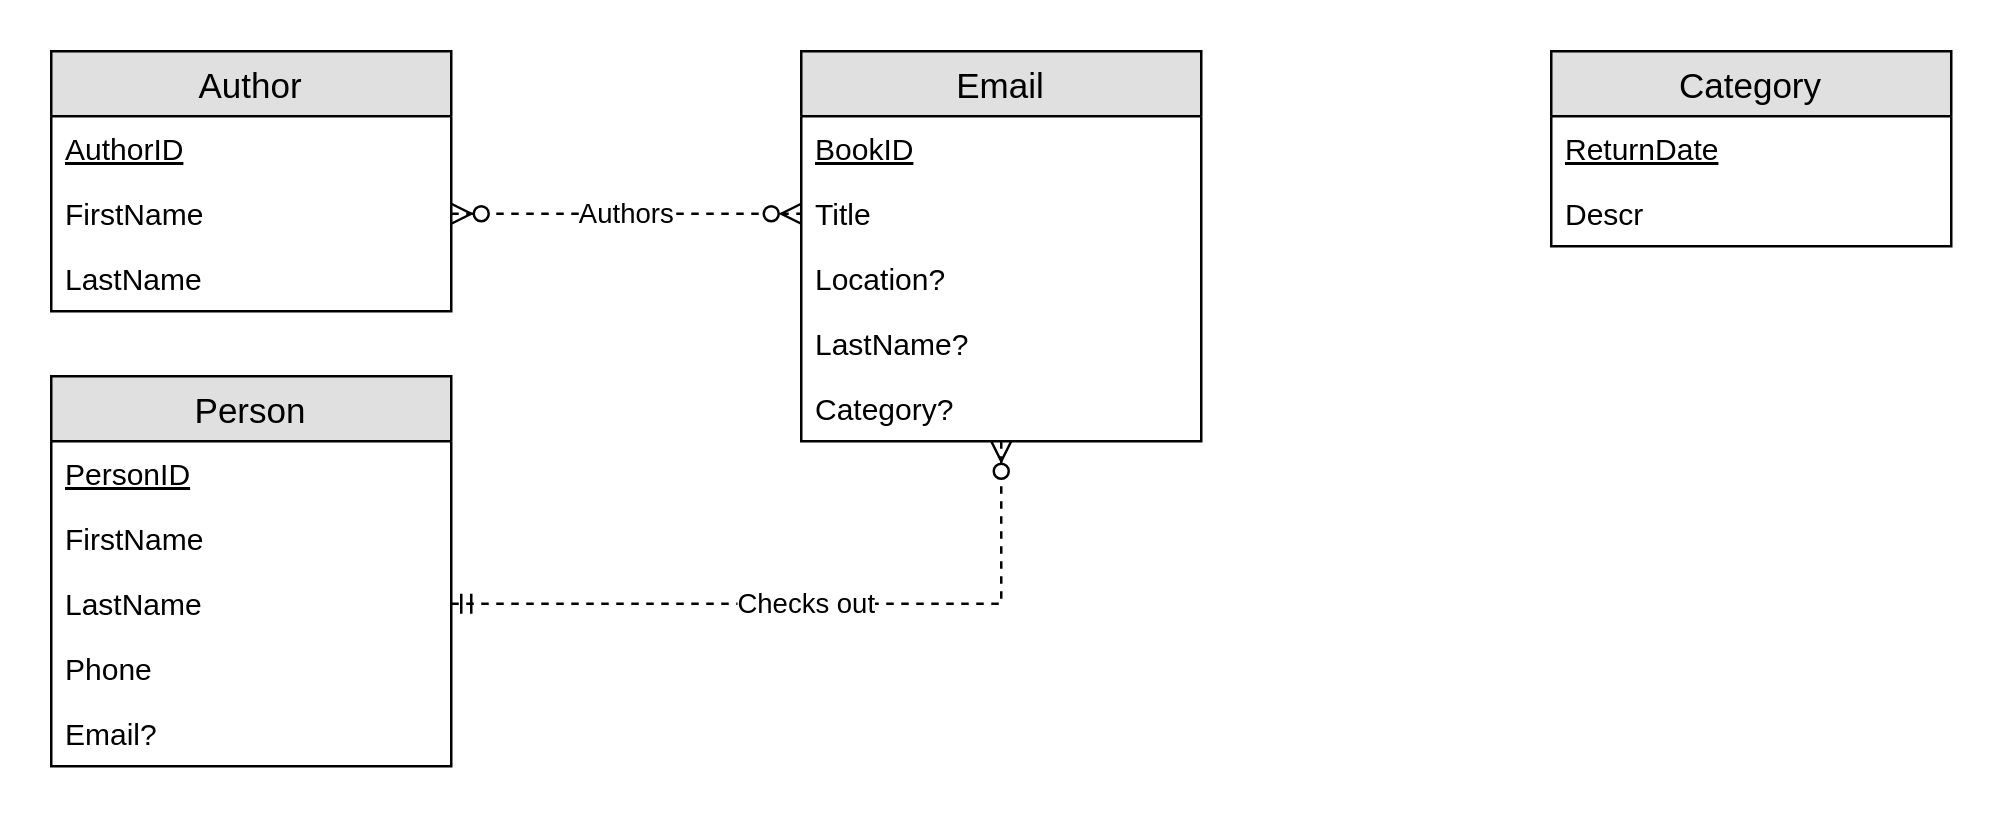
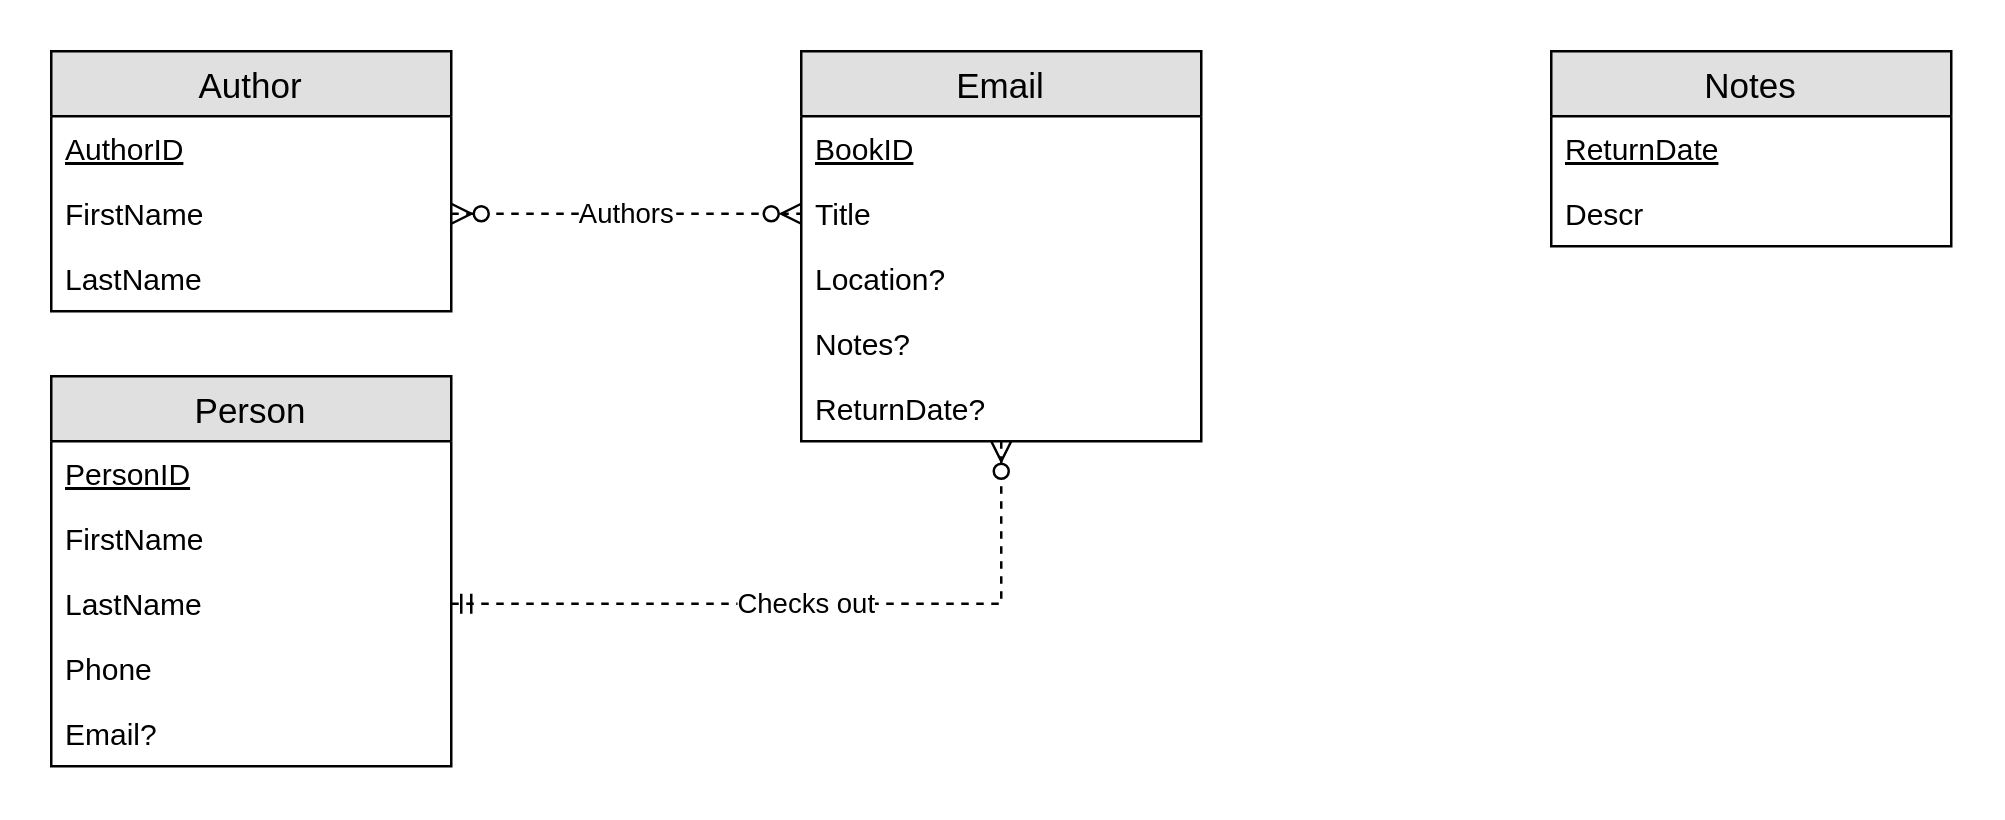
  <mxCell id="0" />
  <mxCell id="1" parent="0" />
  <mxCell id="2" value="Checks out" style="edgeStyle=orthogonalEdgeStyle;rounded=0;html=1;dashed=1;startArrow=ERzeroToMany;startFill=1;endArrow=ERmandOne;endFill=0;jettySize=auto;orthogonalLoop=1;strokeColor=#000000;entryX=1;entryY=0.5;" parent="1" source="3" target="20" edge="1"><mxGeometry relative="1" as="geometry"><mxPoint x="230" y="210" as="targetPoint" /></mxGeometry></mxCell>
  <mxCell id="3" value="Email" style="swimlane;fontStyle=0;childLayout=stackLayout;horizontal=1;startSize=26;fillColor=#e0e0e0;horizontalStack=0;resizeParent=1;resizeParentMax=0;resizeLast=0;collapsible=1;marginBottom=0;swimlaneFillColor=#ffffff;align=center;fontSize=14;" parent="1" vertex="1"><mxGeometry x="320" y="20" width="160" height="156" as="geometry" /></mxCell>
  <mxCell id="4" value="BookID" style="text;strokeColor=none;fillColor=none;spacingLeft=4;spacingRight=4;overflow=hidden;rotatable=0;points=[[0,0.5],[1,0.5]];portConstraint=eastwest;fontSize=12;fontStyle=4" parent="3" vertex="1"><mxGeometry y="26" width="160" height="26" as="geometry" /></mxCell>
  <mxCell id="5" value="Title" style="text;strokeColor=none;fillColor=none;spacingLeft=4;spacingRight=4;overflow=hidden;rotatable=0;points=[[0,0.5],[1,0.5]];portConstraint=eastwest;fontSize=12;" parent="3" vertex="1"><mxGeometry y="52" width="160" height="26" as="geometry" /></mxCell>
  <mxCell id="6" value="Location?" style="text;strokeColor=none;fillColor=none;spacingLeft=4;spacingRight=4;overflow=hidden;rotatable=0;points=[[0,0.5],[1,0.5]];portConstraint=eastwest;fontSize=12;" parent="3" vertex="1"><mxGeometry y="78" width="160" height="26" as="geometry" /></mxCell>
- <mxCell id="7" value="LastName?" style="text;strokeColor=none;fillColor=none;spacingLeft=4;spacingRight=4;overflow=hidden;rotatable=0;points=[[0,0.5],[1,0.5]];portConstraint=eastwest;fontSize=12;" parent="3" vertex="1"><mxGeometry y="104" width="160" height="26" as="geometry" /></mxCell>
- <mxCell id="8" value="Category?" style="text;strokeColor=none;fillColor=none;spacingLeft=4;spacingRight=4;overflow=hidden;rotatable=0;points=[[0,0.5],[1,0.5]];portConstraint=eastwest;fontSize=12;" parent="3" vertex="1"><mxGeometry y="130" width="160" height="26" as="geometry" /></mxCell>
+ <mxCell id="7" value="Notes?" style="text;strokeColor=none;fillColor=none;spacingLeft=4;spacingRight=4;overflow=hidden;rotatable=0;points=[[0,0.5],[1,0.5]];portConstraint=eastwest;fontSize=12;" parent="3" vertex="1"><mxGeometry y="104" width="160" height="26" as="geometry" /></mxCell>
+ <mxCell id="8" value="ReturnDate?" style="text;strokeColor=none;fillColor=none;spacingLeft=4;spacingRight=4;overflow=hidden;rotatable=0;points=[[0,0.5],[1,0.5]];portConstraint=eastwest;fontSize=12;" parent="3" vertex="1"><mxGeometry y="130" width="160" height="26" as="geometry" /></mxCell>
  <mxCell id="9" value="Author" style="swimlane;fontStyle=0;childLayout=stackLayout;horizontal=1;startSize=26;fillColor=#e0e0e0;horizontalStack=0;resizeParent=1;resizeParentMax=0;resizeLast=0;collapsible=1;marginBottom=0;swimlaneFillColor=#ffffff;align=center;fontSize=14;" parent="1" vertex="1"><mxGeometry x="20" y="20" width="160" height="104" as="geometry" /></mxCell>
  <mxCell id="10" value="AuthorID" style="text;strokeColor=none;fillColor=none;spacingLeft=4;spacingRight=4;overflow=hidden;rotatable=0;points=[[0,0.5],[1,0.5]];portConstraint=eastwest;fontSize=12;fontStyle=4" parent="9" vertex="1"><mxGeometry y="26" width="160" height="26" as="geometry" /></mxCell>
  <mxCell id="11" value="FirstName" style="text;strokeColor=none;fillColor=none;spacingLeft=4;spacingRight=4;overflow=hidden;rotatable=0;points=[[0,0.5],[1,0.5]];portConstraint=eastwest;fontSize=12;" parent="9" vertex="1"><mxGeometry y="52" width="160" height="26" as="geometry" /></mxCell>
  <mxCell id="12" value="LastName" style="text;strokeColor=none;fillColor=none;spacingLeft=4;spacingRight=4;overflow=hidden;rotatable=0;points=[[0,0.5],[1,0.5]];portConstraint=eastwest;fontSize=12;" parent="9" vertex="1"><mxGeometry y="78" width="160" height="26" as="geometry" /></mxCell>
- <mxCell id="13" value="Category" style="swimlane;fontStyle=0;childLayout=stackLayout;horizontal=1;startSize=26;fillColor=#e0e0e0;horizontalStack=0;resizeParent=1;resizeParentMax=0;resizeLast=0;collapsible=1;marginBottom=0;swimlaneFillColor=#ffffff;align=center;fontSize=14;" parent="1" vertex="1"><mxGeometry x="620" y="20" width="160" height="78" as="geometry" /></mxCell>
+ <mxCell id="13" value="Notes" style="swimlane;fontStyle=0;childLayout=stackLayout;horizontal=1;startSize=26;fillColor=#e0e0e0;horizontalStack=0;resizeParent=1;resizeParentMax=0;resizeLast=0;collapsible=1;marginBottom=0;swimlaneFillColor=#ffffff;align=center;fontSize=14;" parent="1" vertex="1"><mxGeometry x="620" y="20" width="160" height="78" as="geometry" /></mxCell>
  <mxCell id="14" value="ReturnDate" style="text;strokeColor=none;fillColor=none;spacingLeft=4;spacingRight=4;overflow=hidden;rotatable=0;points=[[0,0.5],[1,0.5]];portConstraint=eastwest;fontSize=12;fontStyle=4" parent="13" vertex="1"><mxGeometry y="26" width="160" height="26" as="geometry" /></mxCell>
  <mxCell id="15" value="Descr" style="text;strokeColor=none;fillColor=none;spacingLeft=4;spacingRight=4;overflow=hidden;rotatable=0;points=[[0,0.5],[1,0.5]];portConstraint=eastwest;fontSize=12;" parent="13" vertex="1"><mxGeometry y="52" width="160" height="26" as="geometry" /></mxCell>
  <mxCell id="16" value="Authors" style="edgeStyle=orthogonalEdgeStyle;rounded=0;html=1;entryX=0;entryY=0.5;jettySize=auto;orthogonalLoop=1;dashed=1;endArrow=ERzeroToMany;endFill=1;strokeColor=#000000;startArrow=ERzeroToMany;startFill=1;" parent="1" source="11" target="5" edge="1"><mxGeometry relative="1" as="geometry" /></mxCell>
  <mxCell id="17" value="Person" style="swimlane;fontStyle=0;childLayout=stackLayout;horizontal=1;startSize=26;fillColor=#e0e0e0;horizontalStack=0;resizeParent=1;resizeParentMax=0;resizeLast=0;collapsible=1;marginBottom=0;swimlaneFillColor=#ffffff;align=center;fontSize=14;" parent="1" vertex="1"><mxGeometry x="20" y="150" width="160" height="156" as="geometry" /></mxCell>
  <mxCell id="18" value="PersonID" style="text;strokeColor=none;fillColor=none;spacingLeft=4;spacingRight=4;overflow=hidden;rotatable=0;points=[[0,0.5],[1,0.5]];portConstraint=eastwest;fontSize=12;fontStyle=4" parent="17" vertex="1"><mxGeometry y="26" width="160" height="26" as="geometry" /></mxCell>
  <mxCell id="19" value="FirstName" style="text;strokeColor=none;fillColor=none;spacingLeft=4;spacingRight=4;overflow=hidden;rotatable=0;points=[[0,0.5],[1,0.5]];portConstraint=eastwest;fontSize=12;" parent="17" vertex="1"><mxGeometry y="52" width="160" height="26" as="geometry" /></mxCell>
  <mxCell id="20" value="LastName" style="text;strokeColor=none;fillColor=none;spacingLeft=4;spacingRight=4;overflow=hidden;rotatable=0;points=[[0,0.5],[1,0.5]];portConstraint=eastwest;fontSize=12;" parent="17" vertex="1"><mxGeometry y="78" width="160" height="26" as="geometry" /></mxCell>
  <mxCell id="21" value="Phone" style="text;strokeColor=none;fillColor=none;spacingLeft=4;spacingRight=4;overflow=hidden;rotatable=0;points=[[0,0.5],[1,0.5]];portConstraint=eastwest;fontSize=12;" parent="17" vertex="1"><mxGeometry y="104" width="160" height="26" as="geometry" /></mxCell>
  <mxCell id="22" value="Email?" style="text;strokeColor=none;fillColor=none;spacingLeft=4;spacingRight=4;overflow=hidden;rotatable=0;points=[[0,0.5],[1,0.5]];portConstraint=eastwest;fontSize=12;" parent="17" vertex="1"><mxGeometry y="130" width="160" height="26" as="geometry" /></mxCell>
